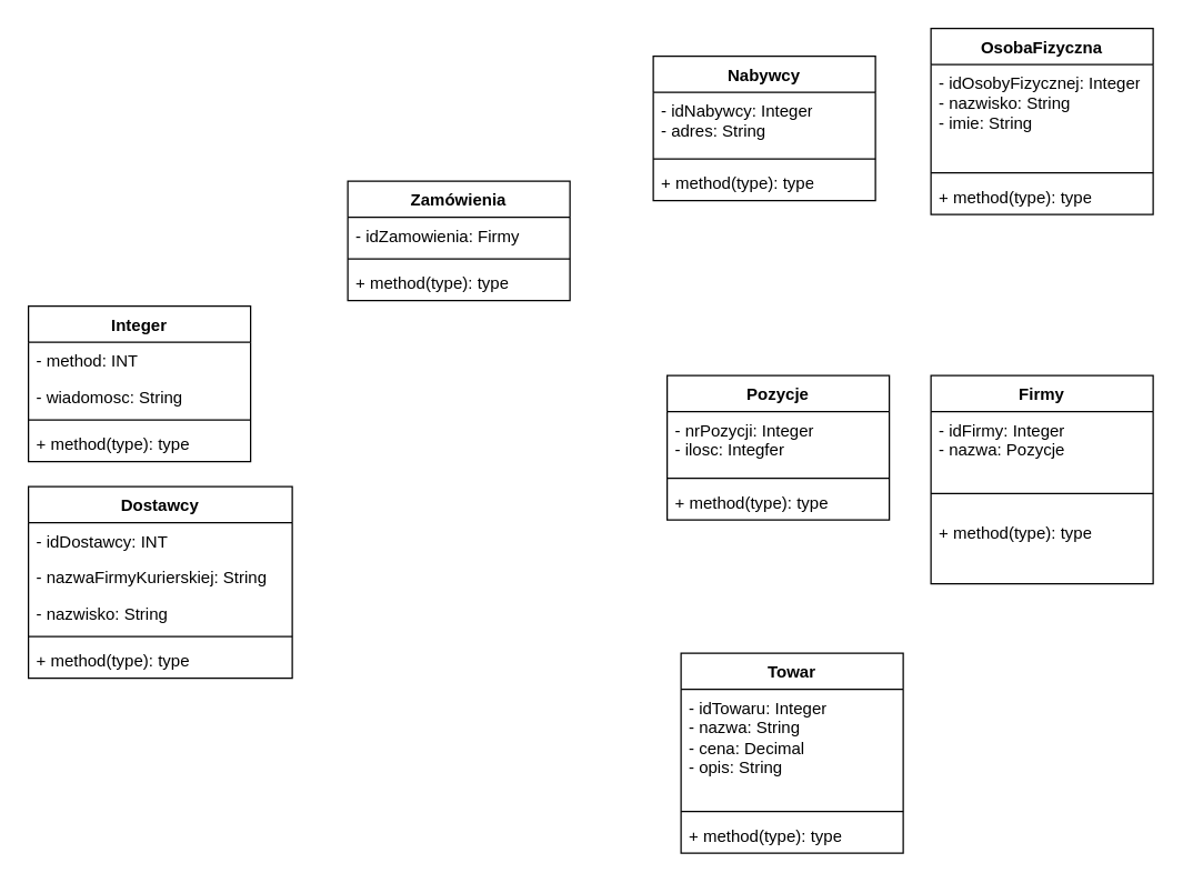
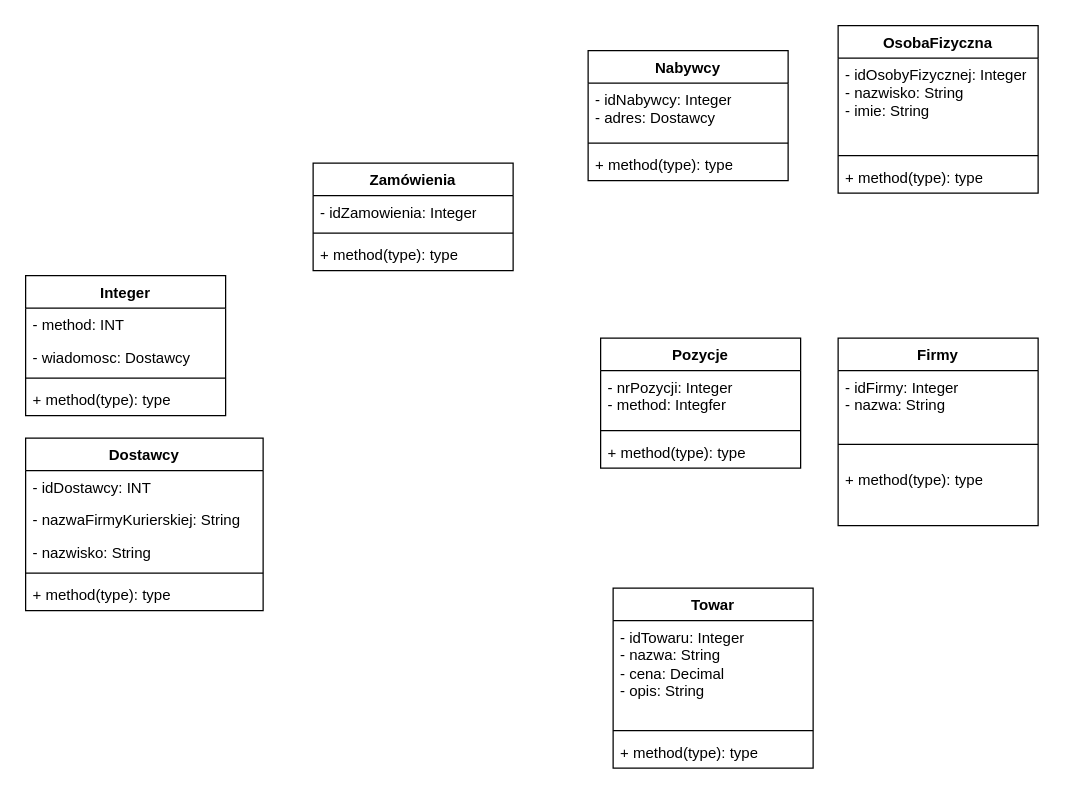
  <mxCell id="0" />
  <mxCell id="1" parent="0" />
  <mxCell id="2" value="Zamówienia" style="swimlane;fontStyle=1;align=center;verticalAlign=top;childLayout=stackLayout;horizontal=1;startSize=26;horizontalStack=0;resizeParent=1;resizeParentMax=0;resizeLast=0;collapsible=1;marginBottom=0;whiteSpace=wrap;html=1;" vertex="1" parent="1"><mxGeometry x="250" y="130" width="160" height="86" as="geometry" /></mxCell>
- <mxCell id="3" value="- idZamowienia: Firmy" style="text;strokeColor=none;fillColor=none;align=left;verticalAlign=top;spacingLeft=4;spacingRight=4;overflow=hidden;rotatable=0;points=[[0,0.5],[1,0.5]];portConstraint=eastwest;whiteSpace=wrap;html=1;" vertex="1" parent="2"><mxGeometry y="26" width="160" height="26" as="geometry" /></mxCell>
+ <mxCell id="3" value="- idZamowienia: Integer" style="text;strokeColor=none;fillColor=none;align=left;verticalAlign=top;spacingLeft=4;spacingRight=4;overflow=hidden;rotatable=0;points=[[0,0.5],[1,0.5]];portConstraint=eastwest;whiteSpace=wrap;html=1;" vertex="1" parent="2"><mxGeometry y="26" width="160" height="26" as="geometry" /></mxCell>
  <mxCell id="4" value="" style="line;strokeWidth=1;fillColor=none;align=left;verticalAlign=middle;spacingTop=-1;spacingLeft=3;spacingRight=3;rotatable=0;labelPosition=right;points=[];portConstraint=eastwest;strokeColor=inherit;" vertex="1" parent="2"><mxGeometry y="52" width="160" height="8" as="geometry" /></mxCell>
  <mxCell id="5" value="+ method(type): type" style="text;strokeColor=none;fillColor=none;align=left;verticalAlign=top;spacingLeft=4;spacingRight=4;overflow=hidden;rotatable=0;points=[[0,0.5],[1,0.5]];portConstraint=eastwest;whiteSpace=wrap;html=1;" vertex="1" parent="2"><mxGeometry y="60" width="160" height="26" as="geometry" /></mxCell>
  <mxCell id="6" value="Nabywcy" style="swimlane;fontStyle=1;align=center;verticalAlign=top;childLayout=stackLayout;horizontal=1;startSize=26;horizontalStack=0;resizeParent=1;resizeParentMax=0;resizeLast=0;collapsible=1;marginBottom=0;whiteSpace=wrap;html=1;" vertex="1" parent="1"><mxGeometry x="470" y="40" width="160" height="104" as="geometry" /></mxCell>
- <mxCell id="7" value="- idNabywcy: Integer&lt;div&gt;- adres: String&lt;/div&gt;" style="text;strokeColor=none;fillColor=none;align=left;verticalAlign=top;spacingLeft=4;spacingRight=4;overflow=hidden;rotatable=0;points=[[0,0.5],[1,0.5]];portConstraint=eastwest;whiteSpace=wrap;html=1;" vertex="1" parent="6"><mxGeometry y="26" width="160" height="44" as="geometry" /></mxCell>
+ <mxCell id="7" value="- idNabywcy: Integer&lt;div&gt;- adres: Dostawcy&lt;/div&gt;" style="text;strokeColor=none;fillColor=none;align=left;verticalAlign=top;spacingLeft=4;spacingRight=4;overflow=hidden;rotatable=0;points=[[0,0.5],[1,0.5]];portConstraint=eastwest;whiteSpace=wrap;html=1;" vertex="1" parent="6"><mxGeometry y="26" width="160" height="44" as="geometry" /></mxCell>
  <mxCell id="8" value="" style="line;strokeWidth=1;fillColor=none;align=left;verticalAlign=middle;spacingTop=-1;spacingLeft=3;spacingRight=3;rotatable=0;labelPosition=right;points=[];portConstraint=eastwest;strokeColor=inherit;" vertex="1" parent="6"><mxGeometry y="70" width="160" height="8" as="geometry" /></mxCell>
  <mxCell id="9" value="+ method(type): type" style="text;strokeColor=none;fillColor=none;align=left;verticalAlign=top;spacingLeft=4;spacingRight=4;overflow=hidden;rotatable=0;points=[[0,0.5],[1,0.5]];portConstraint=eastwest;whiteSpace=wrap;html=1;" vertex="1" parent="6"><mxGeometry y="78" width="160" height="26" as="geometry" /></mxCell>
  <mxCell id="10" value="OsobaFizyczna" style="swimlane;fontStyle=1;align=center;verticalAlign=top;childLayout=stackLayout;horizontal=1;startSize=26;horizontalStack=0;resizeParent=1;resizeParentMax=0;resizeLast=0;collapsible=1;marginBottom=0;whiteSpace=wrap;html=1;" vertex="1" parent="1"><mxGeometry x="670" y="20" width="160" height="134" as="geometry" /></mxCell>
  <mxCell id="11" value="- idOsobyFizycznej: Integer&lt;div&gt;- nazwisko: String&lt;/div&gt;&lt;div&gt;- imie: String&lt;/div&gt;" style="text;strokeColor=none;fillColor=none;align=left;verticalAlign=top;spacingLeft=4;spacingRight=4;overflow=hidden;rotatable=0;points=[[0,0.5],[1,0.5]];portConstraint=eastwest;whiteSpace=wrap;html=1;" vertex="1" parent="10"><mxGeometry y="26" width="160" height="74" as="geometry" /></mxCell>
  <mxCell id="12" value="" style="line;strokeWidth=1;fillColor=none;align=left;verticalAlign=middle;spacingTop=-1;spacingLeft=3;spacingRight=3;rotatable=0;labelPosition=right;points=[];portConstraint=eastwest;strokeColor=inherit;" vertex="1" parent="10"><mxGeometry y="100" width="160" height="8" as="geometry" /></mxCell>
  <mxCell id="13" value="+ method(type): type" style="text;strokeColor=none;fillColor=none;align=left;verticalAlign=top;spacingLeft=4;spacingRight=4;overflow=hidden;rotatable=0;points=[[0,0.5],[1,0.5]];portConstraint=eastwest;whiteSpace=wrap;html=1;" vertex="1" parent="10"><mxGeometry y="108" width="160" height="26" as="geometry" /></mxCell>
  <mxCell id="14" value="Integer" style="swimlane;fontStyle=1;align=center;verticalAlign=top;childLayout=stackLayout;horizontal=1;startSize=26;horizontalStack=0;resizeParent=1;resizeParentMax=0;resizeLast=0;collapsible=1;marginBottom=0;whiteSpace=wrap;html=1;" vertex="1" parent="1"><mxGeometry x="20" y="220" width="160" height="112" as="geometry" /></mxCell>
  <mxCell id="15" value="- method: INT" style="text;strokeColor=none;fillColor=none;align=left;verticalAlign=top;spacingLeft=4;spacingRight=4;overflow=hidden;rotatable=0;points=[[0,0.5],[1,0.5]];portConstraint=eastwest;whiteSpace=wrap;html=1;" vertex="1" parent="14"><mxGeometry y="26" width="160" height="26" as="geometry" /></mxCell>
- <mxCell id="16" value="- wiadomosc: String" style="text;strokeColor=none;fillColor=none;align=left;verticalAlign=top;spacingLeft=4;spacingRight=4;overflow=hidden;rotatable=0;points=[[0,0.5],[1,0.5]];portConstraint=eastwest;whiteSpace=wrap;html=1;" vertex="1" parent="14"><mxGeometry y="52" width="160" height="26" as="geometry" /></mxCell>
+ <mxCell id="16" value="- wiadomosc: Dostawcy" style="text;strokeColor=none;fillColor=none;align=left;verticalAlign=top;spacingLeft=4;spacingRight=4;overflow=hidden;rotatable=0;points=[[0,0.5],[1,0.5]];portConstraint=eastwest;whiteSpace=wrap;html=1;" vertex="1" parent="14"><mxGeometry y="52" width="160" height="26" as="geometry" /></mxCell>
  <mxCell id="17" value="" style="line;strokeWidth=1;fillColor=none;align=left;verticalAlign=middle;spacingTop=-1;spacingLeft=3;spacingRight=3;rotatable=0;labelPosition=right;points=[];portConstraint=eastwest;strokeColor=inherit;" vertex="1" parent="14"><mxGeometry y="78" width="160" height="8" as="geometry" /></mxCell>
  <mxCell id="18" value="+ method(type): type" style="text;strokeColor=none;fillColor=none;align=left;verticalAlign=top;spacingLeft=4;spacingRight=4;overflow=hidden;rotatable=0;points=[[0,0.5],[1,0.5]];portConstraint=eastwest;whiteSpace=wrap;html=1;" vertex="1" parent="14"><mxGeometry y="86" width="160" height="26" as="geometry" /></mxCell>
  <mxCell id="19" value="Firmy" style="swimlane;fontStyle=1;align=center;verticalAlign=top;childLayout=stackLayout;horizontal=1;startSize=26;horizontalStack=0;resizeParent=1;resizeParentMax=0;resizeLast=0;collapsible=1;marginBottom=0;whiteSpace=wrap;html=1;" vertex="1" parent="1"><mxGeometry x="670" y="270" width="160" height="150" as="geometry" /></mxCell>
- <mxCell id="20" value="- idFirmy: Integer&lt;div&gt;- nazwa: Pozycje&lt;/div&gt;" style="text;strokeColor=none;fillColor=none;align=left;verticalAlign=top;spacingLeft=4;spacingRight=4;overflow=hidden;rotatable=0;points=[[0,0.5],[1,0.5]];portConstraint=eastwest;whiteSpace=wrap;html=1;" vertex="1" parent="19"><mxGeometry y="26" width="160" height="44" as="geometry" /></mxCell>
+ <mxCell id="20" value="- idFirmy: Integer&lt;div&gt;- nazwa: String&lt;/div&gt;" style="text;strokeColor=none;fillColor=none;align=left;verticalAlign=top;spacingLeft=4;spacingRight=4;overflow=hidden;rotatable=0;points=[[0,0.5],[1,0.5]];portConstraint=eastwest;whiteSpace=wrap;html=1;" vertex="1" parent="19"><mxGeometry y="26" width="160" height="44" as="geometry" /></mxCell>
  <mxCell id="21" value="" style="line;strokeWidth=1;fillColor=none;align=left;verticalAlign=middle;spacingTop=-1;spacingLeft=3;spacingRight=3;rotatable=0;labelPosition=right;points=[];portConstraint=eastwest;strokeColor=inherit;" vertex="1" parent="19"><mxGeometry y="70" width="160" height="30" as="geometry" /></mxCell>
  <mxCell id="22" value="+ method(type): type" style="text;strokeColor=none;fillColor=none;align=left;verticalAlign=top;spacingLeft=4;spacingRight=4;overflow=hidden;rotatable=0;points=[[0,0.5],[1,0.5]];portConstraint=eastwest;whiteSpace=wrap;html=1;" vertex="1" parent="19"><mxGeometry y="100" width="160" height="50" as="geometry" /></mxCell>
  <mxCell id="23" value="Dostawcy" style="swimlane;fontStyle=1;align=center;verticalAlign=top;childLayout=stackLayout;horizontal=1;startSize=26;horizontalStack=0;resizeParent=1;resizeParentMax=0;resizeLast=0;collapsible=1;marginBottom=0;whiteSpace=wrap;html=1;" vertex="1" parent="1"><mxGeometry x="20" y="350" width="190" height="138" as="geometry" /></mxCell>
  <mxCell id="24" value="- idDostawcy: INT" style="text;strokeColor=none;fillColor=none;align=left;verticalAlign=top;spacingLeft=4;spacingRight=4;overflow=hidden;rotatable=0;points=[[0,0.5],[1,0.5]];portConstraint=eastwest;whiteSpace=wrap;html=1;" vertex="1" parent="23"><mxGeometry y="26" width="190" height="26" as="geometry" /></mxCell>
  <mxCell id="25" value="- nazwaFirmyKurierskiej: String" style="text;strokeColor=none;fillColor=none;align=left;verticalAlign=top;spacingLeft=4;spacingRight=4;overflow=hidden;rotatable=0;points=[[0,0.5],[1,0.5]];portConstraint=eastwest;whiteSpace=wrap;html=1;" vertex="1" parent="23"><mxGeometry y="52" width="190" height="26" as="geometry" /></mxCell>
  <mxCell id="26" value="- nazwisko: String" style="text;strokeColor=none;fillColor=none;align=left;verticalAlign=top;spacingLeft=4;spacingRight=4;overflow=hidden;rotatable=0;points=[[0,0.5],[1,0.5]];portConstraint=eastwest;whiteSpace=wrap;html=1;" vertex="1" parent="23"><mxGeometry y="78" width="190" height="26" as="geometry" /></mxCell>
  <mxCell id="27" value="" style="line;strokeWidth=1;fillColor=none;align=left;verticalAlign=middle;spacingTop=-1;spacingLeft=3;spacingRight=3;rotatable=0;labelPosition=right;points=[];portConstraint=eastwest;strokeColor=inherit;" vertex="1" parent="23"><mxGeometry y="104" width="190" height="8" as="geometry" /></mxCell>
  <mxCell id="28" value="+ method(type): type" style="text;strokeColor=none;fillColor=none;align=left;verticalAlign=top;spacingLeft=4;spacingRight=4;overflow=hidden;rotatable=0;points=[[0,0.5],[1,0.5]];portConstraint=eastwest;whiteSpace=wrap;html=1;" vertex="1" parent="23"><mxGeometry y="112" width="190" height="26" as="geometry" /></mxCell>
  <mxCell id="29" value="Pozycje" style="swimlane;fontStyle=1;align=center;verticalAlign=top;childLayout=stackLayout;horizontal=1;startSize=26;horizontalStack=0;resizeParent=1;resizeParentMax=0;resizeLast=0;collapsible=1;marginBottom=0;whiteSpace=wrap;html=1;" vertex="1" parent="1"><mxGeometry x="480" y="270" width="160" height="104" as="geometry" /></mxCell>
- <mxCell id="30" value="- nrPozycji: Integer&lt;div&gt;- ilosc: Integfer&lt;/div&gt;&lt;div&gt;&lt;br&gt;&lt;/div&gt;" style="text;strokeColor=none;fillColor=none;align=left;verticalAlign=top;spacingLeft=4;spacingRight=4;overflow=hidden;rotatable=0;points=[[0,0.5],[1,0.5]];portConstraint=eastwest;whiteSpace=wrap;html=1;" vertex="1" parent="29"><mxGeometry y="26" width="160" height="44" as="geometry" /></mxCell>
+ <mxCell id="30" value="- nrPozycji: Integer&lt;div&gt;- method: Integfer&lt;/div&gt;&lt;div&gt;&lt;br&gt;&lt;/div&gt;" style="text;strokeColor=none;fillColor=none;align=left;verticalAlign=top;spacingLeft=4;spacingRight=4;overflow=hidden;rotatable=0;points=[[0,0.5],[1,0.5]];portConstraint=eastwest;whiteSpace=wrap;html=1;" vertex="1" parent="29"><mxGeometry y="26" width="160" height="44" as="geometry" /></mxCell>
  <mxCell id="31" value="" style="line;strokeWidth=1;fillColor=none;align=left;verticalAlign=middle;spacingTop=-1;spacingLeft=3;spacingRight=3;rotatable=0;labelPosition=right;points=[];portConstraint=eastwest;strokeColor=inherit;" vertex="1" parent="29"><mxGeometry y="70" width="160" height="8" as="geometry" /></mxCell>
  <mxCell id="32" value="+ method(type): type" style="text;strokeColor=none;fillColor=none;align=left;verticalAlign=top;spacingLeft=4;spacingRight=4;overflow=hidden;rotatable=0;points=[[0,0.5],[1,0.5]];portConstraint=eastwest;whiteSpace=wrap;html=1;" vertex="1" parent="29"><mxGeometry y="78" width="160" height="26" as="geometry" /></mxCell>
  <mxCell id="33" value="Towar" style="swimlane;fontStyle=1;align=center;verticalAlign=top;childLayout=stackLayout;horizontal=1;startSize=26;horizontalStack=0;resizeParent=1;resizeParentMax=0;resizeLast=0;collapsible=1;marginBottom=0;whiteSpace=wrap;html=1;" vertex="1" parent="1"><mxGeometry x="490" y="470" width="160" height="144" as="geometry" /></mxCell>
  <mxCell id="34" value="- idTowaru: Integer&lt;div&gt;- nazwa: String&lt;/div&gt;&lt;div&gt;- cena: Decimal&lt;/div&gt;&lt;div&gt;- opis: String&lt;/div&gt;&lt;div&gt;&lt;br&gt;&lt;/div&gt;" style="text;strokeColor=none;fillColor=none;align=left;verticalAlign=top;spacingLeft=4;spacingRight=4;overflow=hidden;rotatable=0;points=[[0,0.5],[1,0.5]];portConstraint=eastwest;whiteSpace=wrap;html=1;" vertex="1" parent="33"><mxGeometry y="26" width="160" height="84" as="geometry" /></mxCell>
  <mxCell id="35" value="" style="line;strokeWidth=1;fillColor=none;align=left;verticalAlign=middle;spacingTop=-1;spacingLeft=3;spacingRight=3;rotatable=0;labelPosition=right;points=[];portConstraint=eastwest;strokeColor=inherit;" vertex="1" parent="33"><mxGeometry y="110" width="160" height="8" as="geometry" /></mxCell>
  <mxCell id="36" value="+ method(type): type" style="text;strokeColor=none;fillColor=none;align=left;verticalAlign=top;spacingLeft=4;spacingRight=4;overflow=hidden;rotatable=0;points=[[0,0.5],[1,0.5]];portConstraint=eastwest;whiteSpace=wrap;html=1;" vertex="1" parent="33"><mxGeometry y="118" width="160" height="26" as="geometry" /></mxCell>
